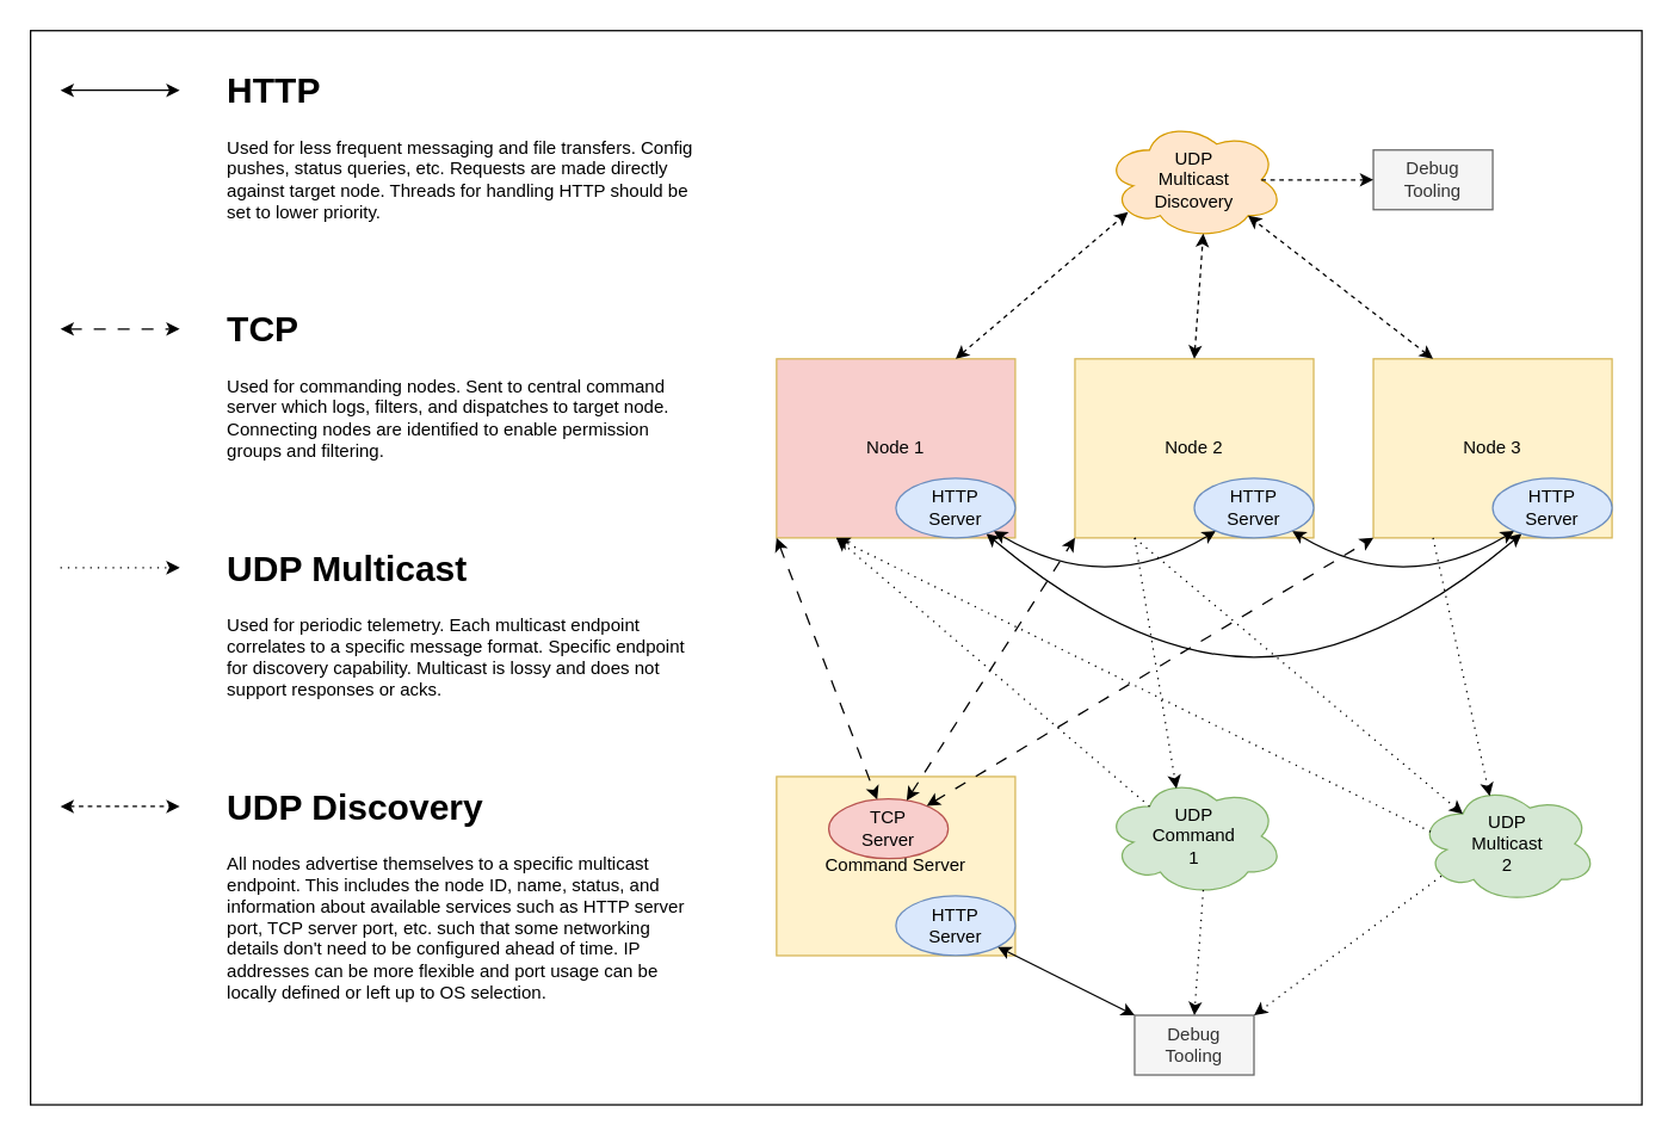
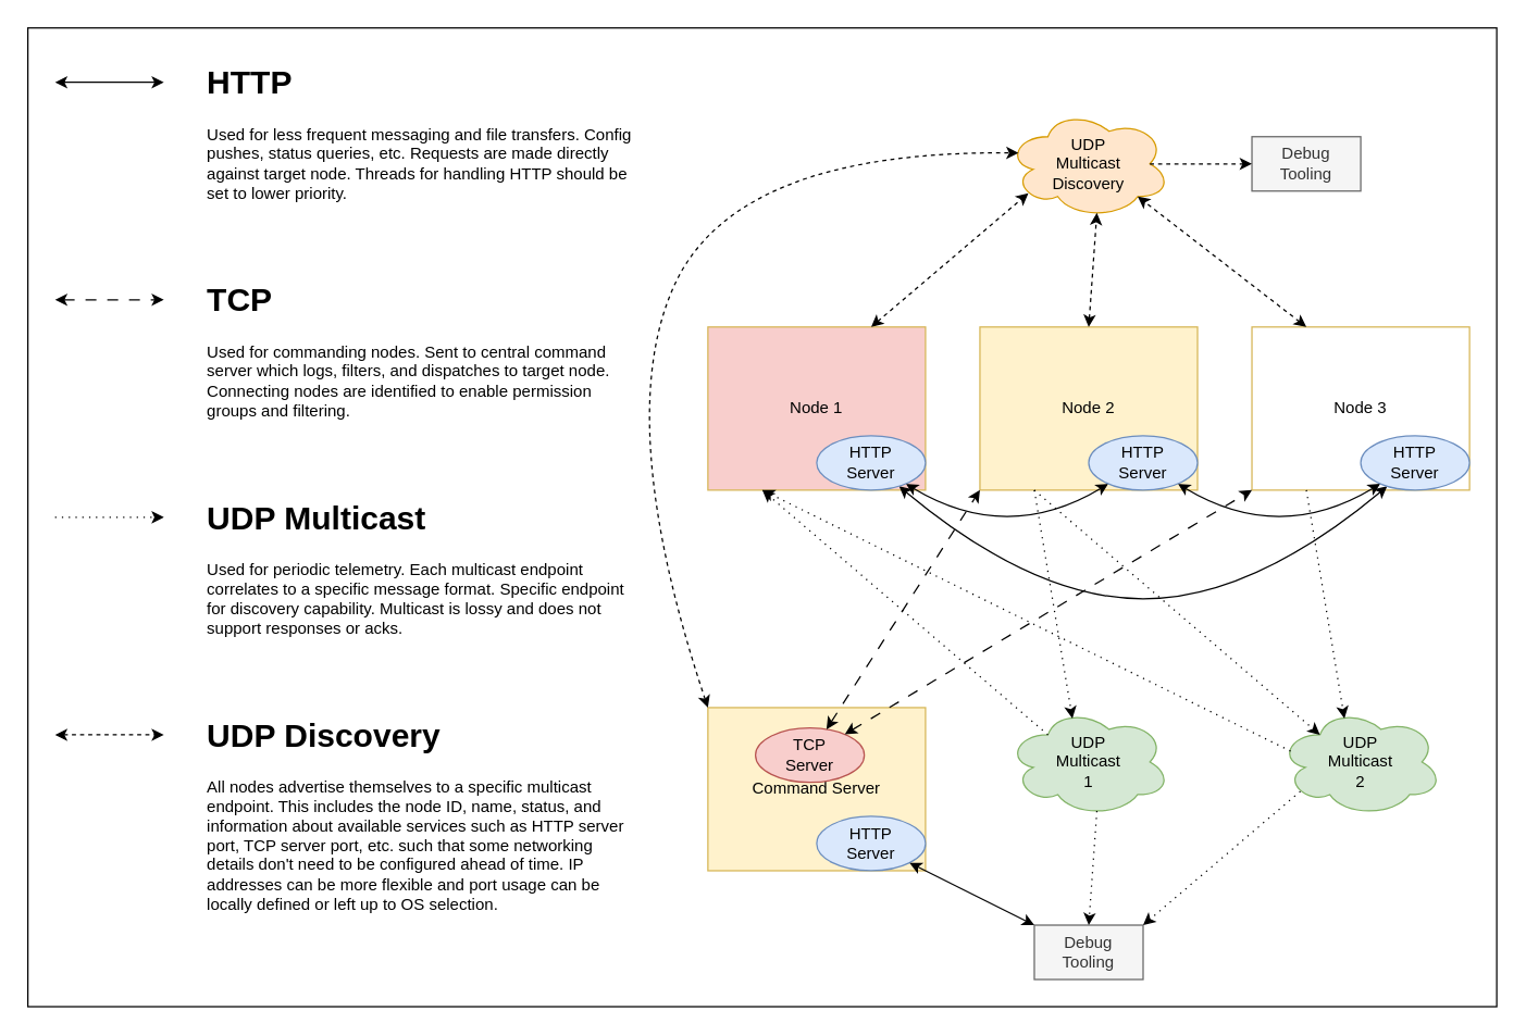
  <mxCell id="0" />
  <mxCell id="1" parent="0" />
  <mxCell id="2" value="" style="rounded=0;whiteSpace=wrap;html=1;" parent="1" vertex="1"><mxGeometry x="20" y="20" width="1080" height="720" as="geometry" /></mxCell>
  <mxCell id="3" value="Command Server" style="rounded=0;whiteSpace=wrap;html=1;fillColor=#fff2cc;strokeColor=#d6b656;" parent="1" vertex="1"><mxGeometry x="520" y="520" width="160" height="120" as="geometry" /></mxCell>
- <mxCell id="4" value="Node 3" style="rounded=0;whiteSpace=wrap;html=1;fillColor=#fff2cc;strokeColor=#d6b656;" parent="1" vertex="1"><mxGeometry x="920" y="240" width="160" height="120" as="geometry" /></mxCell>
+ <mxCell id="4" value="Node 3" style="rounded=0;whiteSpace=wrap;html=1;fillColor=#ffffff;strokeColor=#d6b656;" parent="1" vertex="1"><mxGeometry x="920" y="240" width="160" height="120" as="geometry" /></mxCell>
  <mxCell id="5" value="Node 2" style="rounded=0;whiteSpace=wrap;html=1;fillColor=#fff2cc;strokeColor=#d6b656;" parent="1" vertex="1"><mxGeometry x="720" y="240" width="160" height="120" as="geometry" /></mxCell>
  <mxCell id="6" value="Node 1" style="rounded=0;whiteSpace=wrap;html=1;fillColor=#f8cecc;strokeColor=#d6b656;" parent="1" vertex="1"><mxGeometry x="520" y="240" width="160" height="120" as="geometry" /></mxCell>
- <mxCell id="7" value="UDP&lt;div&gt;Command&lt;/div&gt;&lt;div&gt;1&lt;/div&gt;" style="ellipse;shape=cloud;whiteSpace=wrap;html=1;fillColor=#d5e8d4;strokeColor=#82b366;" parent="1" vertex="1"><mxGeometry x="740" y="520" width="120" height="80" as="geometry" /></mxCell>
- <mxCell id="8" value="UDP&lt;div&gt;Multicast&lt;/div&gt;&lt;div&gt;2&lt;/div&gt;" style="ellipse;shape=cloud;whiteSpace=wrap;html=1;fillColor=#d5e8d4;strokeColor=#82b366;" parent="1" vertex="1"><mxGeometry x="950" y="525" width="120" height="80" as="geometry" /></mxCell>
+ <mxCell id="7" value="UDP&lt;div&gt;Multicast&lt;/div&gt;&lt;div&gt;1&lt;/div&gt;" style="ellipse;shape=cloud;whiteSpace=wrap;html=1;fillColor=#d5e8d4;strokeColor=#82b366;" parent="1" vertex="1"><mxGeometry x="740" y="520" width="120" height="80" as="geometry" /></mxCell>
+ <mxCell id="8" value="UDP&lt;div&gt;Multicast&lt;/div&gt;&lt;div&gt;2&lt;/div&gt;" style="ellipse;shape=cloud;whiteSpace=wrap;html=1;fillColor=#d5e8d4;strokeColor=#82b366;" parent="1" vertex="1"><mxGeometry x="940" y="520" width="120" height="80" as="geometry" /></mxCell>
  <mxCell id="9" value="TCP&lt;div&gt;Server&lt;/div&gt;" style="ellipse;whiteSpace=wrap;html=1;fillColor=#f8cecc;strokeColor=#b85450;" parent="1" vertex="1"><mxGeometry x="555" y="535" width="80" height="40" as="geometry" /></mxCell>
  <mxCell id="10" value="" style="endArrow=classic;startArrow=classic;html=1;rounded=0;curved=1;" parent="1" source="31" target="32" edge="1"><mxGeometry width="50" height="50" relative="1" as="geometry"><mxPoint x="760" y="550" as="sourcePoint" /><mxPoint x="810" y="500" as="targetPoint" /><Array as="points"><mxPoint x="740" y="400" /></Array></mxGeometry></mxCell>
  <mxCell id="11" value="" style="endArrow=classic;startArrow=classic;html=1;rounded=0;curved=1;" parent="1" source="31" target="33" edge="1"><mxGeometry width="50" height="50" relative="1" as="geometry"><mxPoint x="760" y="550" as="sourcePoint" /><mxPoint x="810" y="500" as="targetPoint" /><Array as="points"><mxPoint x="760" y="440" /><mxPoint x="920" y="440" /></Array></mxGeometry></mxCell>
  <mxCell id="12" value="" style="endArrow=classic;startArrow=classic;html=1;rounded=0;curved=1;" parent="1" source="33" target="32" edge="1"><mxGeometry width="50" height="50" relative="1" as="geometry"><mxPoint x="760" y="550" as="sourcePoint" /><mxPoint x="810" y="500" as="targetPoint" /><Array as="points"><mxPoint x="940" y="400" /></Array></mxGeometry></mxCell>
- <mxCell id="13" value="" style="endArrow=classic;html=1;rounded=0;dashed=1;dashPattern=8 8;exitX=0;exitY=1;exitDx=0;exitDy=0;startArrow=classic;startFill=1;" parent="1" source="6" target="9" edge="1"><mxGeometry width="50" height="50" relative="1" as="geometry"><mxPoint x="520" y="520" as="sourcePoint" /><mxPoint x="570" y="470" as="targetPoint" /></mxGeometry></mxCell>
  <mxCell id="14" value="" style="endArrow=classic;html=1;rounded=0;entryX=0;entryY=1;entryDx=0;entryDy=0;dashed=1;dashPattern=8 8;startArrow=classic;startFill=1;" parent="1" source="9" target="5" edge="1"><mxGeometry width="50" height="50" relative="1" as="geometry"><mxPoint x="580" y="550" as="sourcePoint" /><mxPoint x="630" y="500" as="targetPoint" /></mxGeometry></mxCell>
  <mxCell id="15" value="" style="endArrow=classic;html=1;rounded=0;entryX=0;entryY=1;entryDx=0;entryDy=0;dashed=1;dashPattern=8 8;startArrow=classic;startFill=1;" parent="1" source="9" target="4" edge="1"><mxGeometry width="50" height="50" relative="1" as="geometry"><mxPoint x="600" y="550" as="sourcePoint" /><mxPoint x="650" y="500" as="targetPoint" /></mxGeometry></mxCell>
  <mxCell id="16" value="" style="endArrow=classic;html=1;rounded=0;entryX=0.4;entryY=0.1;entryDx=0;entryDy=0;entryPerimeter=0;dashed=1;dashPattern=1 4;exitX=0.25;exitY=1;exitDx=0;exitDy=0;" parent="1" source="5" target="7" edge="1"><mxGeometry width="50" height="50" relative="1" as="geometry"><mxPoint x="760" y="550" as="sourcePoint" /><mxPoint x="810" y="500" as="targetPoint" /></mxGeometry></mxCell>
  <mxCell id="17" value="" style="endArrow=classic;html=1;rounded=0;entryX=0.4;entryY=0.1;entryDx=0;entryDy=0;entryPerimeter=0;dashed=1;dashPattern=1 4;exitX=0.25;exitY=1;exitDx=0;exitDy=0;" parent="1" source="4" target="8" edge="1"><mxGeometry width="50" height="50" relative="1" as="geometry"><mxPoint x="760" y="550" as="sourcePoint" /><mxPoint x="810" y="500" as="targetPoint" /></mxGeometry></mxCell>
  <mxCell id="18" value="" style="endArrow=classic;html=1;rounded=0;exitX=0.25;exitY=0.25;exitDx=0;exitDy=0;exitPerimeter=0;dashed=1;dashPattern=1 4;entryX=0.25;entryY=1;entryDx=0;entryDy=0;" parent="1" source="7" target="6" edge="1"><mxGeometry width="50" height="50" relative="1" as="geometry"><mxPoint x="760" y="550" as="sourcePoint" /><mxPoint x="520" y="360" as="targetPoint" /></mxGeometry></mxCell>
  <mxCell id="19" value="" style="endArrow=classic;html=1;rounded=0;exitX=0.07;exitY=0.4;exitDx=0;exitDy=0;exitPerimeter=0;entryX=0.25;entryY=1;entryDx=0;entryDy=0;dashed=1;dashPattern=1 4;" parent="1" source="8" target="6" edge="1"><mxGeometry width="50" height="50" relative="1" as="geometry"><mxPoint x="760" y="550" as="sourcePoint" /><mxPoint x="810" y="500" as="targetPoint" /></mxGeometry></mxCell>
  <mxCell id="20" value="" style="endArrow=classic;html=1;rounded=0;startArrow=classic;startFill=1;" parent="1" edge="1"><mxGeometry width="50" height="50" relative="1" as="geometry"><mxPoint x="40" y="60" as="sourcePoint" /><mxPoint x="120" y="60" as="targetPoint" /></mxGeometry></mxCell>
  <mxCell id="21" value="" style="endArrow=classic;html=1;rounded=0;dashed=1;dashPattern=8 8;startArrow=classic;startFill=1;" parent="1" edge="1"><mxGeometry width="50" height="50" relative="1" as="geometry"><mxPoint x="40" y="220" as="sourcePoint" /><mxPoint x="120" y="220" as="targetPoint" /></mxGeometry></mxCell>
  <mxCell id="22" value="" style="endArrow=classic;html=1;rounded=0;dashed=1;dashPattern=1 4;" parent="1" edge="1"><mxGeometry width="50" height="50" relative="1" as="geometry"><mxPoint x="40" y="380" as="sourcePoint" /><mxPoint x="120" y="380" as="targetPoint" /></mxGeometry></mxCell>
  <mxCell id="23" value="&lt;h1 style=&quot;margin-top: 0px;&quot;&gt;HTTP&lt;/h1&gt;&lt;p&gt;Used for less frequent messaging and file transfers. Config pushes, status queries, etc. Requests are made directly against target node. Threads for handling HTTP should be set to lower priority.&lt;/p&gt;" style="text;html=1;whiteSpace=wrap;overflow=hidden;rounded=0;" parent="1" vertex="1"><mxGeometry x="150" y="40" width="320" height="160" as="geometry" /></mxCell>
  <mxCell id="24" value="&lt;h1 style=&quot;margin-top: 0px;&quot;&gt;TCP&lt;/h1&gt;&lt;div&gt;Used for commanding nodes. Sent to central command server which logs, filters, and dispatches to target node. Connecting nodes are identified to enable permission groups and filtering.&lt;/div&gt;" style="text;html=1;whiteSpace=wrap;overflow=hidden;rounded=0;" parent="1" vertex="1"><mxGeometry x="150" y="200" width="320" height="160" as="geometry" /></mxCell>
  <mxCell id="25" value="&lt;h1 style=&quot;margin-top: 0px;&quot;&gt;UDP Multicast&lt;/h1&gt;&lt;div&gt;Used for periodic telemetry. Each multicast endpoint correlates to a specific message format. Specific endpoint for discovery capability. Multicast is lossy and does not support responses or acks.&lt;/div&gt;" style="text;html=1;whiteSpace=wrap;overflow=hidden;rounded=0;" parent="1" vertex="1"><mxGeometry x="150" y="360" width="320" height="160" as="geometry" /></mxCell>
  <mxCell id="26" value="UDP&lt;div&gt;Multicast&lt;/div&gt;&lt;div&gt;Discovery&lt;/div&gt;" style="ellipse;shape=cloud;whiteSpace=wrap;html=1;fillColor=#ffe6cc;strokeColor=#d79b00;" parent="1" vertex="1"><mxGeometry x="740" y="80" width="120" height="80" as="geometry" /></mxCell>
  <mxCell id="27" value="" style="endArrow=classic;html=1;rounded=0;entryX=0.25;entryY=0.25;entryDx=0;entryDy=0;entryPerimeter=0;dashed=1;dashPattern=1 4;exitX=0.25;exitY=1;exitDx=0;exitDy=0;" parent="1" source="5" target="8" edge="1"><mxGeometry width="50" height="50" relative="1" as="geometry"><mxPoint x="730" y="370" as="sourcePoint" /><mxPoint x="725" y="546" as="targetPoint" /></mxGeometry></mxCell>
  <mxCell id="28" value="" style="endArrow=classic;startArrow=classic;html=1;rounded=0;exitX=0.75;exitY=0;exitDx=0;exitDy=0;entryX=0.13;entryY=0.77;entryDx=0;entryDy=0;entryPerimeter=0;dashed=1;" parent="1" source="6" target="26" edge="1"><mxGeometry width="50" height="50" relative="1" as="geometry"><mxPoint x="630" y="200" as="sourcePoint" /><mxPoint x="680" y="150" as="targetPoint" /></mxGeometry></mxCell>
  <mxCell id="29" value="" style="endArrow=classic;startArrow=classic;html=1;rounded=0;exitX=0.5;exitY=0;exitDx=0;exitDy=0;entryX=0.55;entryY=0.95;entryDx=0;entryDy=0;entryPerimeter=0;dashed=1;" parent="1" source="5" target="26" edge="1"><mxGeometry width="50" height="50" relative="1" as="geometry"><mxPoint x="570" y="250" as="sourcePoint" /><mxPoint x="726" y="112" as="targetPoint" /></mxGeometry></mxCell>
  <mxCell id="30" value="" style="endArrow=classic;startArrow=classic;html=1;rounded=0;exitX=0.25;exitY=0;exitDx=0;exitDy=0;entryX=0.8;entryY=0.8;entryDx=0;entryDy=0;entryPerimeter=0;dashed=1;" parent="1" source="4" target="26" edge="1"><mxGeometry width="50" height="50" relative="1" as="geometry"><mxPoint x="770" y="250" as="sourcePoint" /><mxPoint x="776" y="126" as="targetPoint" /></mxGeometry></mxCell>
  <mxCell id="31" value="HTTP&lt;div&gt;Server&lt;/div&gt;" style="ellipse;whiteSpace=wrap;html=1;fillColor=#dae8fc;strokeColor=#6c8ebf;" parent="1" vertex="1"><mxGeometry x="600" y="320" width="80" height="40" as="geometry" /></mxCell>
  <mxCell id="32" value="HTTP&lt;div&gt;Server&lt;/div&gt;" style="ellipse;whiteSpace=wrap;html=1;fillColor=#dae8fc;strokeColor=#6c8ebf;" parent="1" vertex="1"><mxGeometry x="800" y="320" width="80" height="40" as="geometry" /></mxCell>
  <mxCell id="33" value="HTTP&lt;div&gt;Server&lt;/div&gt;" style="ellipse;whiteSpace=wrap;html=1;fillColor=#dae8fc;strokeColor=#6c8ebf;" parent="1" vertex="1"><mxGeometry x="1000" y="320" width="80" height="40" as="geometry" /></mxCell>
  <mxCell id="34" value="Debug&lt;div&gt;Tooling&lt;/div&gt;" style="rounded=0;whiteSpace=wrap;html=1;fillColor=#f5f5f5;fontColor=#333333;strokeColor=#666666;" parent="1" vertex="1"><mxGeometry x="920" y="100" width="80" height="40" as="geometry" /></mxCell>
  <mxCell id="35" value="" style="endArrow=classic;html=1;rounded=0;entryX=0;entryY=0.5;entryDx=0;entryDy=0;exitX=0.875;exitY=0.5;exitDx=0;exitDy=0;exitPerimeter=0;dashed=1;" parent="1" source="26" target="34" edge="1"><mxGeometry width="50" height="50" relative="1" as="geometry"><mxPoint x="910" y="145" as="sourcePoint" /><mxPoint x="960" y="95" as="targetPoint" /></mxGeometry></mxCell>
  <mxCell id="36" value="HTTP&lt;div&gt;Server&lt;/div&gt;" style="ellipse;whiteSpace=wrap;html=1;fillColor=#dae8fc;strokeColor=#6c8ebf;" parent="1" vertex="1"><mxGeometry x="600" y="600" width="80" height="40" as="geometry" /></mxCell>
  <mxCell id="37" value="Debug&lt;div&gt;Tooling&lt;/div&gt;" style="rounded=0;whiteSpace=wrap;html=1;fillColor=#f5f5f5;fontColor=#333333;strokeColor=#666666;" parent="1" vertex="1"><mxGeometry x="760" y="680" width="80" height="40" as="geometry" /></mxCell>
  <mxCell id="38" value="" style="endArrow=classic;startArrow=classic;html=1;rounded=0;entryX=1;entryY=1;entryDx=0;entryDy=0;exitX=0;exitY=0;exitDx=0;exitDy=0;" parent="1" source="37" target="36" edge="1"><mxGeometry width="50" height="50" relative="1" as="geometry"><mxPoint x="640" y="720" as="sourcePoint" /><mxPoint x="690" y="670" as="targetPoint" /></mxGeometry></mxCell>
  <mxCell id="39" value="" style="endArrow=classic;html=1;rounded=0;exitX=0.55;exitY=0.95;exitDx=0;exitDy=0;exitPerimeter=0;entryX=0.5;entryY=0;entryDx=0;entryDy=0;dashed=1;dashPattern=1 4;" parent="1" source="7" target="37" edge="1"><mxGeometry width="50" height="50" relative="1" as="geometry"><mxPoint x="880" y="680" as="sourcePoint" /><mxPoint x="930" y="630" as="targetPoint" /></mxGeometry></mxCell>
  <mxCell id="40" value="" style="endArrow=classic;html=1;rounded=0;exitX=0.13;exitY=0.77;exitDx=0;exitDy=0;exitPerimeter=0;entryX=1;entryY=0;entryDx=0;entryDy=0;dashed=1;dashPattern=1 4;" parent="1" source="8" target="37" edge="1"><mxGeometry width="50" height="50" relative="1" as="geometry"><mxPoint x="816" y="606" as="sourcePoint" /><mxPoint x="790" y="690" as="targetPoint" /></mxGeometry></mxCell>
+ <mxCell id="41" value="" style="endArrow=classic;html=1;rounded=0;exitX=0;exitY=0;exitDx=0;exitDy=0;dashed=1;entryX=0.07;entryY=0.4;entryDx=0;entryDy=0;entryPerimeter=0;curved=1;startArrow=classic;startFill=1;" edge="1" parent="1" source="3" target="26"><mxGeometry width="50" height="50" relative="1" as="geometry"><mxPoint x="510" y="460" as="sourcePoint" /><mxPoint x="300" y="280" as="targetPoint" /><Array as="points"><mxPoint x="450" y="310" /><mxPoint x="540" y="110" /></Array></mxGeometry></mxCell>
  <mxCell id="42" value="&lt;h1 style=&quot;margin-top: 0px;&quot;&gt;UDP Discovery&lt;/h1&gt;&lt;div&gt;All nodes advertise themselves to a specific multicast endpoint. This includes the node ID, name, status, and information about available services such as HTTP server port, TCP server port, etc. such that some networking details don't need to be configured ahead of time. IP addresses can be more flexible and port usage can be locally defined or left up to OS selection.&lt;/div&gt;" style="text;html=1;whiteSpace=wrap;overflow=hidden;rounded=0;" vertex="1" parent="1"><mxGeometry x="150" y="520" width="320" height="160" as="geometry" /></mxCell>
  <mxCell id="43" value="" style="endArrow=classic;html=1;rounded=0;dashed=1;startArrow=classic;startFill=1;" edge="1" parent="1"><mxGeometry width="50" height="50" relative="1" as="geometry"><mxPoint x="40" y="540" as="sourcePoint" /><mxPoint x="120" y="540" as="targetPoint" /></mxGeometry></mxCell>
